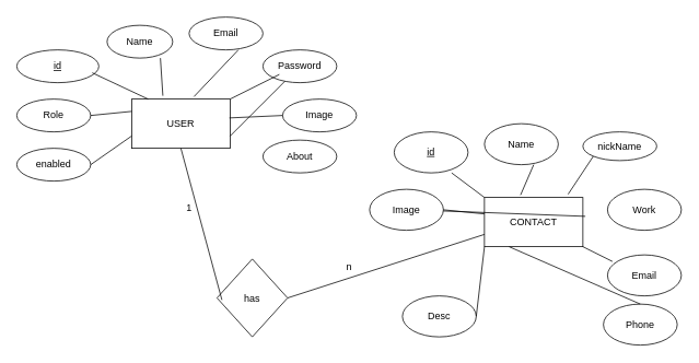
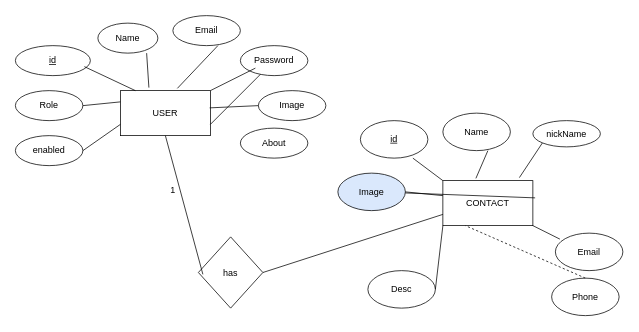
  <mxCell id="0" />
  <mxCell id="1" parent="0" />
  <mxCell id="2" value="USER" style="rounded=0;whiteSpace=wrap;html=1;" vertex="1" parent="1"><mxGeometry x="160" y="120" width="120" height="60" as="geometry" /></mxCell>
  <mxCell id="3" value="CONTACT" style="rounded=0;whiteSpace=wrap;html=1;" vertex="1" parent="1"><mxGeometry x="590" y="240" width="120" height="60" as="geometry" /></mxCell>
  <mxCell id="4" value="&lt;u&gt;id&lt;/u&gt;" style="ellipse;whiteSpace=wrap;html=1;" vertex="1" parent="1"><mxGeometry y="60" width="100" height="40" as="geometry" x="20" /></mxCell>
  <mxCell id="5" value="Name" style="ellipse;whiteSpace=wrap;html=1;" vertex="1" parent="1"><mxGeometry x="130" y="30" width="80" height="40" as="geometry" /></mxCell>
  <mxCell id="6" value="Email" style="ellipse;whiteSpace=wrap;html=1;" vertex="1" parent="1"><mxGeometry x="230" y="20" width="90" height="40" as="geometry" /></mxCell>
  <mxCell id="7" value="Password" style="ellipse;whiteSpace=wrap;html=1;" vertex="1" parent="1"><mxGeometry x="320" y="60" width="90" height="40" as="geometry" /></mxCell>
  <mxCell id="8" value="Image&lt;span style=&quot;color: rgba(0, 0, 0, 0); font-family: monospace; font-size: 0px; text-align: start; text-wrap: nowrap;&quot;&gt;%3CmxGraphModel%3E%3Croot%3E%3CmxCell%20id%3D%220%22%2F%3E%3CmxCell%20id%3D%221%22%20parent%3D%220%22%2F%3E%3CmxCell%20id%3D%222%22%20value%3D%22id%22%20style%3D%22ellipse%3BwhiteSpace%3Dwrap%3Bhtml%3D1%3B%22%20vertex%3D%221%22%20parent%3D%221%22%3E%3CmxGeometry%20x%3D%22210%22%20y%3D%2220%22%20width%3D%2290%22%20height%3D%2240%22%20as%3D%22geometry%22%2F%3E%3C%2FmxCell%3E%3C%2Froot%3E%3C%2FmxGraphModel%3E&lt;/span&gt;" style="ellipse;whiteSpace=wrap;html=1;" vertex="1" parent="1"><mxGeometry x="344" y="120" width="90" height="40" as="geometry" /></mxCell>
  <mxCell id="9" value="About" style="ellipse;whiteSpace=wrap;html=1;" vertex="1" parent="1"><mxGeometry x="320" y="170" width="90" height="40" as="geometry" /></mxCell>
  <mxCell id="10" value="Role" style="ellipse;whiteSpace=wrap;html=1;" vertex="1" parent="1"><mxGeometry y="120" width="90" height="40" as="geometry" x="20" /></mxCell>
  <mxCell id="11" value="enabled" style="ellipse;whiteSpace=wrap;html=1;" vertex="1" parent="1"><mxGeometry y="180" width="90" height="40" as="geometry" x="20" /></mxCell>
  <mxCell id="12" value="" style="endArrow=none;html=1;rounded=0;exitX=0.633;exitY=-0.05;exitDx=0;exitDy=0;exitPerimeter=0;" edge="1" parent="1" source="2"><mxGeometry width="50" height="50" relative="1" as="geometry"><mxPoint x="260" y="130" as="sourcePoint" /><mxPoint x="290" y="60" as="targetPoint" /></mxGeometry></mxCell>
  <mxCell id="13" value="" style="endArrow=none;html=1;rounded=0;exitX=1;exitY=0;exitDx=0;exitDy=0;" edge="1" parent="1" source="2"><mxGeometry width="50" height="50" relative="1" as="geometry"><mxPoint x="290" y="140" as="sourcePoint" /><mxPoint x="340" y="90" as="targetPoint" /></mxGeometry></mxCell>
  <mxCell id="14" value="" style="endArrow=none;html=1;rounded=0;entryX=0;entryY=0.5;entryDx=0;entryDy=0;exitX=0.992;exitY=0.383;exitDx=0;exitDy=0;exitPerimeter=0;" edge="1" parent="1" source="2" target="8"><mxGeometry width="50" height="50" relative="1" as="geometry"><mxPoint x="300" y="180" as="sourcePoint" /><mxPoint x="340" y="150" as="targetPoint" /></mxGeometry></mxCell>
  <mxCell id="15" value="" style="endArrow=none;html=1;rounded=0;exitX=1;exitY=0.75;exitDx=0;exitDy=0;" edge="1" parent="1" source="2" target="7"><mxGeometry width="50" height="50" relative="1" as="geometry"><mxPoint x="302" y="180" as="sourcePoint" /><mxPoint x="350" y="200" as="targetPoint" /></mxGeometry></mxCell>
  <mxCell id="16" value="" style="endArrow=none;html=1;rounded=0;entryX=0;entryY=0.75;entryDx=0;entryDy=0;exitX=1;exitY=0.5;exitDx=0;exitDy=0;" edge="1" parent="1" source="11" target="2"><mxGeometry width="50" height="50" relative="1" as="geometry"><mxPoint x="100" y="230" as="sourcePoint" /><mxPoint x="150" y="180" as="targetPoint" /></mxGeometry></mxCell>
  <mxCell id="17" value="" style="endArrow=none;html=1;rounded=0;entryX=0;entryY=0.25;entryDx=0;entryDy=0;exitX=1;exitY=0.5;exitDx=0;exitDy=0;" edge="1" parent="1" source="10" target="2"><mxGeometry width="50" height="50" relative="1" as="geometry"><mxPoint x="100" y="160" as="sourcePoint" /><mxPoint x="150" y="110" as="targetPoint" /></mxGeometry></mxCell>
  <mxCell id="18" value="" style="endArrow=none;html=1;rounded=0;exitX=0.167;exitY=0;exitDx=0;exitDy=0;exitPerimeter=0;entryX=0.92;entryY=0.7;entryDx=0;entryDy=0;entryPerimeter=0;" edge="1" parent="1" source="2" target="4"><mxGeometry width="50" height="50" relative="1" as="geometry"><mxPoint x="190" y="130" as="sourcePoint" /><mxPoint x="110" y="70" as="targetPoint" /></mxGeometry></mxCell>
  <mxCell id="19" value="" style="endArrow=none;html=1;rounded=0;exitX=0.317;exitY=-0.067;exitDx=0;exitDy=0;exitPerimeter=0;" edge="1" parent="1" source="2"><mxGeometry width="50" height="50" relative="1" as="geometry"><mxPoint x="145" y="120" as="sourcePoint" /><mxPoint x="195" y="70" as="targetPoint" /></mxGeometry></mxCell>
  <mxCell id="20" value="&lt;u&gt;id&lt;/u&gt;" style="ellipse;whiteSpace=wrap;html=1;" vertex="1" parent="1"><mxGeometry x="480" y="160" width="90" height="50" as="geometry" /></mxCell>
  <mxCell id="21" value="Name" style="ellipse;whiteSpace=wrap;html=1;" vertex="1" parent="1"><mxGeometry x="590" y="150" width="90" height="50" as="geometry" /></mxCell>
  <mxCell id="22" value="nickName" style="ellipse;whiteSpace=wrap;html=1;" vertex="1" parent="1"><mxGeometry x="710" y="160" width="90" height="35" as="geometry" /></mxCell>
- <mxCell id="23" value="Work" style="ellipse;whiteSpace=wrap;html=1;" vertex="1" parent="1"><mxGeometry x="740" y="230" width="90" height="50" as="geometry" /></mxCell>
  <mxCell id="24" value="Email" style="ellipse;whiteSpace=wrap;html=1;" vertex="1" parent="1"><mxGeometry x="740" y="310" width="90" height="50" as="geometry" /></mxCell>
- <mxCell id="25" value="Image" style="ellipse;whiteSpace=wrap;html=1;" vertex="1" parent="1"><mxGeometry x="450" y="230" width="90" height="50" as="geometry" /></mxCell>
+ <mxCell id="25" value="Image" style="ellipse;whiteSpace=wrap;html=1;fillColor=#dae8fc;" vertex="1" parent="1"><mxGeometry x="450" y="230" width="90" height="50" as="geometry" /></mxCell>
  <mxCell id="26" value="Desc" style="ellipse;whiteSpace=wrap;html=1;" vertex="1" parent="1"><mxGeometry x="490" y="360" width="90" height="50" as="geometry" /></mxCell>
  <mxCell id="27" value="" style="endArrow=none;html=1;rounded=0;exitX=1;exitY=0.5;exitDx=0;exitDy=0;entryX=0;entryY=1;entryDx=0;entryDy=0;entryPerimeter=0;" edge="1" parent="1" source="26" target="3"><mxGeometry width="50" height="50" relative="1" as="geometry"><mxPoint x="540" y="340" as="sourcePoint" /><mxPoint x="590" y="290" as="targetPoint" /></mxGeometry></mxCell>
  <mxCell id="28" value="" style="endArrow=none;html=1;rounded=0;exitX=1;exitY=0.5;exitDx=0;exitDy=0;" edge="1" parent="1" source="25"><mxGeometry width="50" height="50" relative="1" as="geometry"><mxPoint x="540" y="310" as="sourcePoint" /><mxPoint x="590" y="260" as="targetPoint" /></mxGeometry></mxCell>
  <mxCell id="29" value="" style="endArrow=none;html=1;rounded=0;entryX=0.778;entryY=1;entryDx=0;entryDy=0;entryPerimeter=0;exitX=0;exitY=0;exitDx=0;exitDy=0;" edge="1" parent="1" source="3" target="20"><mxGeometry width="50" height="50" relative="1" as="geometry"><mxPoint x="420" y="260" as="sourcePoint" /><mxPoint x="470" y="210" as="targetPoint" /></mxGeometry></mxCell>
  <mxCell id="30" value="" style="endArrow=none;html=1;rounded=0;exitX=0.367;exitY=-0.05;exitDx=0;exitDy=0;exitPerimeter=0;" edge="1" parent="1" source="3"><mxGeometry width="50" height="50" relative="1" as="geometry"><mxPoint x="600" y="250" as="sourcePoint" /><mxPoint x="650" y="200" as="targetPoint" /></mxGeometry></mxCell>
  <mxCell id="31" value="" style="endArrow=none;html=1;rounded=0;entryX=0;entryY=1;entryDx=0;entryDy=0;exitX=0.85;exitY=-0.067;exitDx=0;exitDy=0;exitPerimeter=0;" edge="1" parent="1" source="3" target="22"><mxGeometry width="50" height="50" relative="1" as="geometry"><mxPoint x="690" y="250" as="sourcePoint" /><mxPoint x="740" y="200" as="targetPoint" /></mxGeometry></mxCell>
  <mxCell id="32" value="" style="endArrow=none;html=1;rounded=0;exitX=1.025;exitY=0.383;exitDx=0;exitDy=0;exitPerimeter=0;" edge="1" parent="1" source="3" target="25"><mxGeometry width="50" height="50" relative="1" as="geometry"><mxPoint x="710" y="290" as="sourcePoint" /><mxPoint x="760" y="240" as="targetPoint" /></mxGeometry></mxCell>
  <mxCell id="33" value="" style="endArrow=none;html=1;rounded=0;exitX=1;exitY=1;exitDx=0;exitDy=0;entryX=0.067;entryY=0.16;entryDx=0;entryDy=0;entryPerimeter=0;" edge="1" parent="1" source="3" target="24"><mxGeometry width="50" height="50" relative="1" as="geometry"><mxPoint x="710" y="350" as="sourcePoint" /><mxPoint x="760" y="300" as="targetPoint" /></mxGeometry></mxCell>
  <mxCell id="34" value="Phone" style="ellipse;whiteSpace=wrap;html=1;" vertex="1" parent="1"><mxGeometry x="735" y="370" width="90" height="50" as="geometry" /></mxCell>
- <mxCell id="35" value="" style="endArrow=none;html=1;rounded=0;entryX=0.25;entryY=1;entryDx=0;entryDy=0;exitX=0.5;exitY=0;exitDx=0;exitDy=0;" edge="1" parent="1" source="34" target="3"><mxGeometry width="50" height="50" relative="1" as="geometry"><mxPoint x="590" y="350" as="sourcePoint" /><mxPoint x="640" y="300" as="targetPoint" /></mxGeometry></mxCell>
+ <mxCell id="35" value="" style="endArrow=none;html=1;rounded=0;entryX=0.25;entryY=1;entryDx=0;entryDy=0;exitX=0.5;exitY=0;exitDx=0;exitDy=0;dashed=1;" edge="1" parent="1" source="34" target="3"><mxGeometry width="50" height="50" relative="1" as="geometry"><mxPoint x="590" y="350" as="sourcePoint" /><mxPoint x="640" y="300" as="targetPoint" /></mxGeometry></mxCell>
  <mxCell id="36" value="has" style="rhombus;whiteSpace=wrap;html=1;" vertex="1" parent="1"><mxGeometry x="264" y="315" width="86" height="95" as="geometry" /></mxCell>
  <mxCell id="37" value="" style="endArrow=none;html=1;rounded=0;exitX=0.07;exitY=0.526;exitDx=0;exitDy=0;exitPerimeter=0;entryX=0.5;entryY=1;entryDx=0;entryDy=0;" edge="1" parent="1" source="36" target="2"><mxGeometry width="50" height="50" relative="1" as="geometry"><mxPoint x="260" y="360" as="sourcePoint" /><mxPoint x="260" y="180" as="targetPoint" /></mxGeometry></mxCell>
  <mxCell id="38" value="" style="endArrow=none;html=1;rounded=0;entryX=0;entryY=0.75;entryDx=0;entryDy=0;exitX=1;exitY=0.5;exitDx=0;exitDy=0;" edge="1" parent="1" source="36" target="3"><mxGeometry width="50" height="50" relative="1" as="geometry"><mxPoint x="430" y="250" as="sourcePoint" /><mxPoint x="480" y="200" as="targetPoint" /></mxGeometry></mxCell>
  <mxCell id="39" value="1" style="text;html=1;align=center;verticalAlign=middle;resizable=0;points=[];autosize=1;strokeColor=none;fillColor=none;" vertex="1" parent="1"><mxGeometry x="215" y="238" width="30" height="30" as="geometry" /></mxCell>
- <mxCell id="40" value="n" style="text;html=1;align=center;verticalAlign=middle;resizable=0;points=[];autosize=1;strokeColor=none;fillColor=none;" vertex="1" parent="1"><mxGeometry x="410" y="310" width="30" height="30" as="geometry" /></mxCell>
